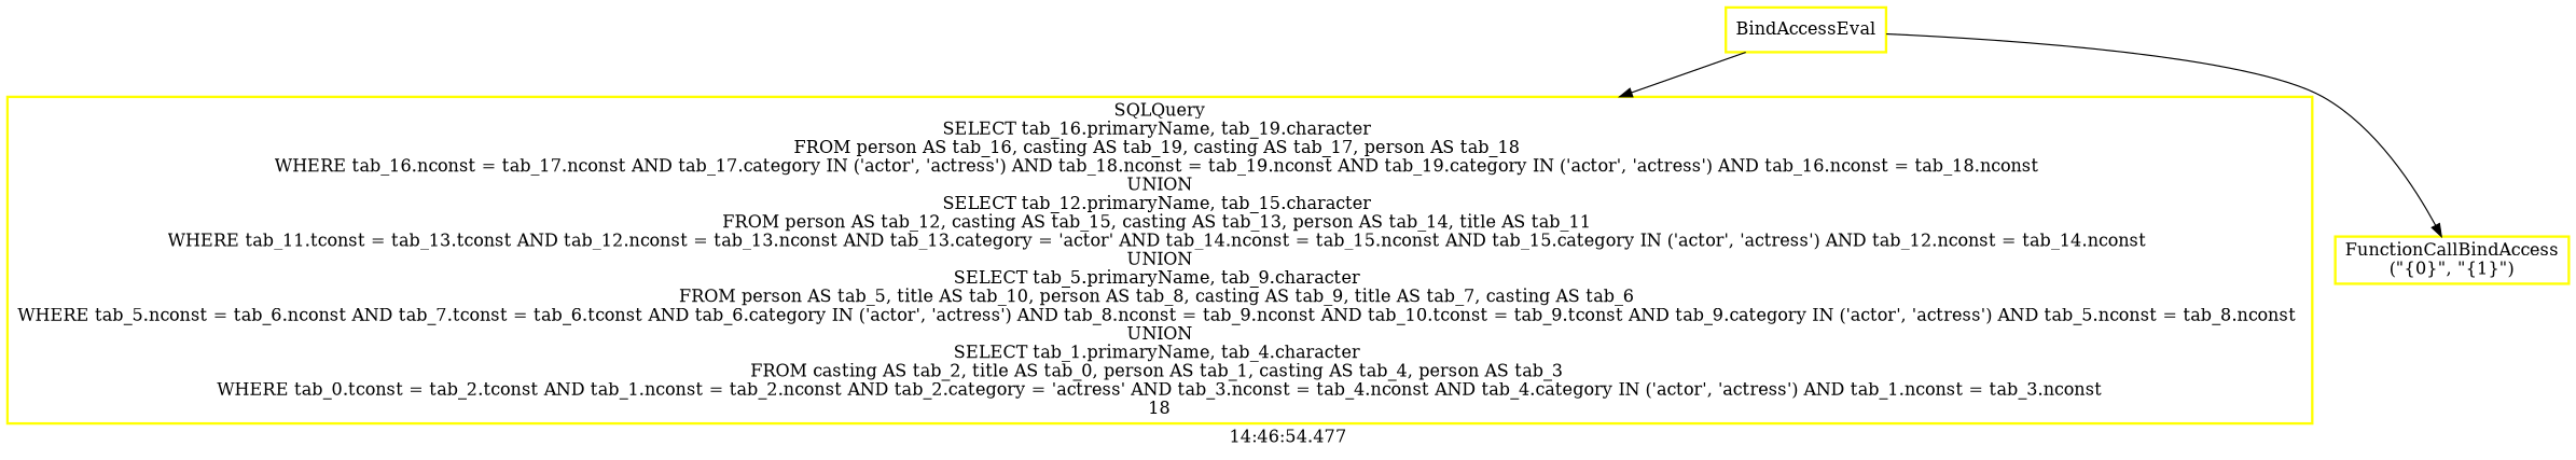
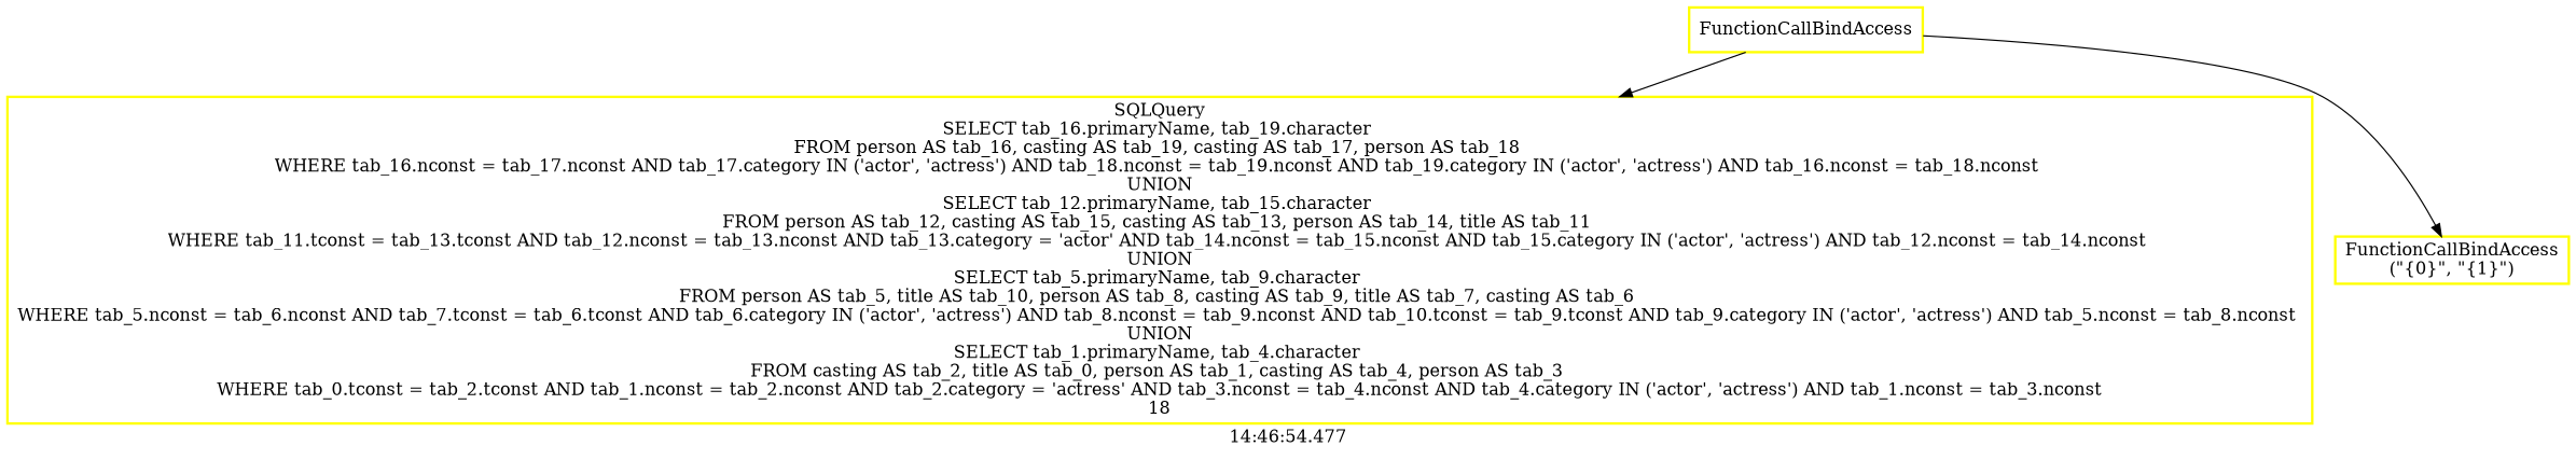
  digraph {
    label="14:46:54.477"
    node [color=yellow fontcolor=black shape=rectangle style=bold]
    edge [color=black]
-   n1 [label=BindAccessEval]
+   n1 [label=FunctionCallBindAccess]
    n2 [label="SQLQuery\nSELECT tab_16.primaryName, tab_19.character \nFROM person AS tab_16, casting AS tab_19, casting AS tab_17, person AS tab_18 \nWHERE tab_16.nconst = tab_17.nconst AND tab_17.category IN ('actor', 'actress') AND tab_18.nconst = tab_19.nconst AND tab_19.category IN ('actor', 'actress') AND tab_16.nconst = tab_18.nconst \nUNION\nSELECT tab_12.primaryName, tab_15.character \nFROM person AS tab_12, casting AS tab_15, casting AS tab_13, person AS tab_14, title AS tab_11 \nWHERE tab_11.tconst = tab_13.tconst AND tab_12.nconst = tab_13.nconst AND tab_13.category = 'actor' AND tab_14.nconst = tab_15.nconst AND tab_15.category IN ('actor', 'actress') AND tab_12.nconst = tab_14.nconst \nUNION\nSELECT tab_5.primaryName, tab_9.character \nFROM person AS tab_5, title AS tab_10, person AS tab_8, casting AS tab_9, title AS tab_7, casting AS tab_6 \nWHERE tab_5.nconst = tab_6.nconst AND tab_7.tconst = tab_6.tconst AND tab_6.category IN ('actor', 'actress') AND tab_8.nconst = tab_9.nconst AND tab_10.tconst = tab_9.tconst AND tab_9.category IN ('actor', 'actress') AND tab_5.nconst = tab_8.nconst \nUNION\nSELECT tab_1.primaryName, tab_4.character \nFROM casting AS tab_2, title AS tab_0, person AS tab_1, casting AS tab_4, person AS tab_3 \nWHERE tab_0.tconst = tab_2.tconst AND tab_1.nconst = tab_2.nconst AND tab_2.category = 'actress' AND tab_3.nconst = tab_4.nconst AND tab_4.category IN ('actor', 'actress') AND tab_1.nconst = tab_3.nconst\n18"]
    n3 [label="FunctionCallBindAccess\n(\"{0}\", \"{1}\")"]
    n1 -> n2
    n1 -> n3
  }
